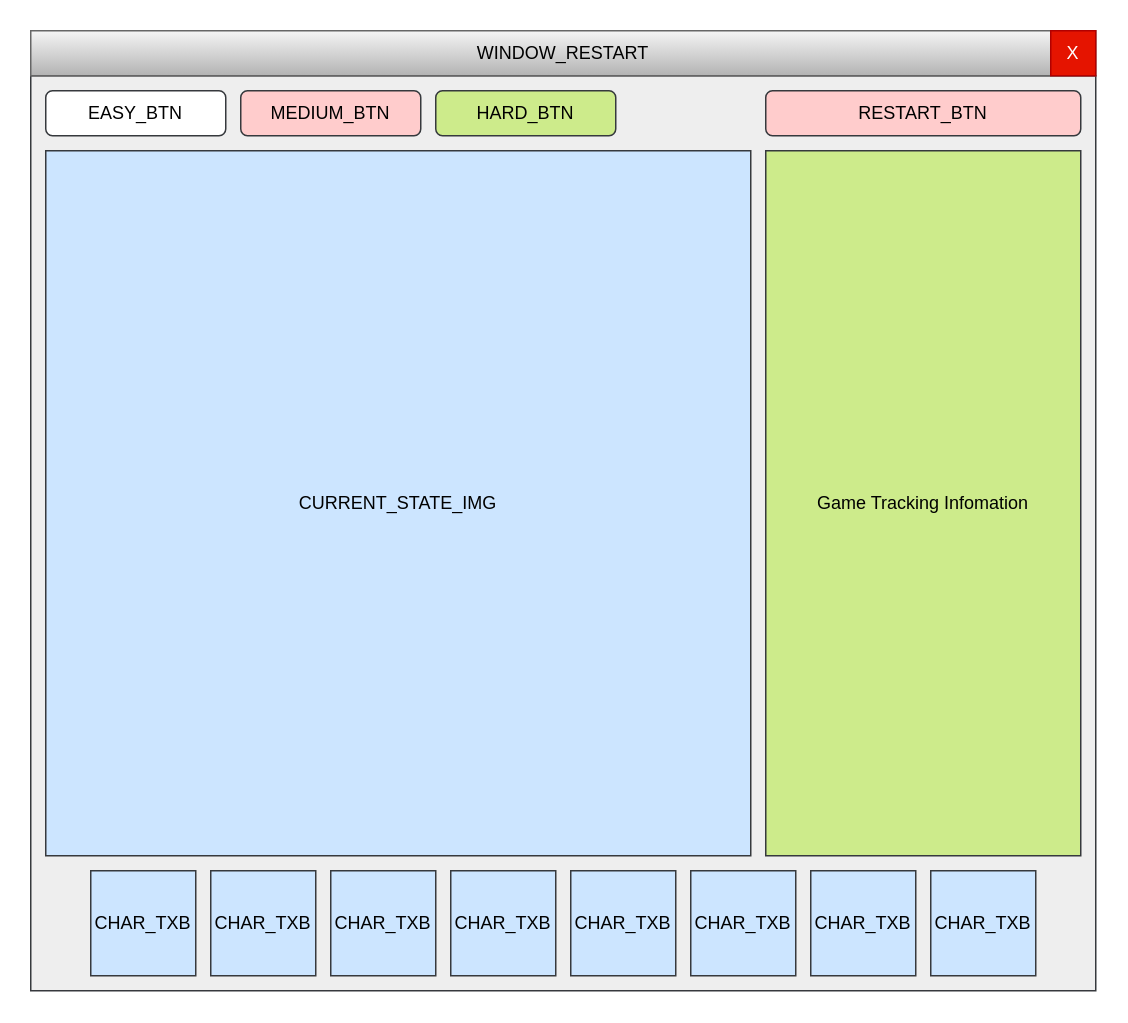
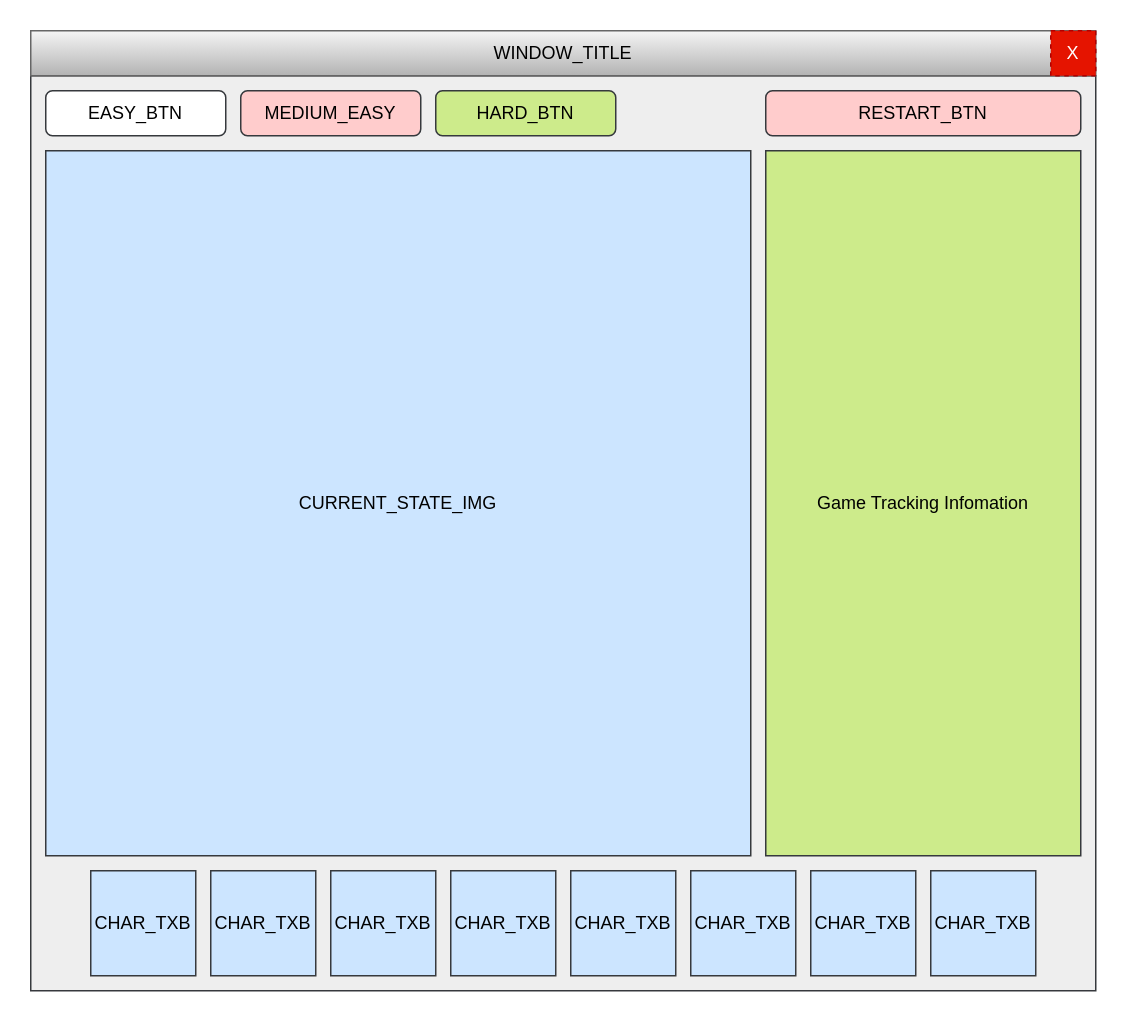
  <mxCell id="0" />
  <mxCell id="1" parent="0" />
  <mxCell id="2" value="" style="rounded=0;whiteSpace=wrap;html=1;fillColor=#eeeeee;strokeColor=#36393d;" parent="1" vertex="1"><mxGeometry x="20" y="50" width="710" height="610" as="geometry" /></mxCell>
  <mxCell id="3" value="EASY_BTN" style="rounded=1;whiteSpace=wrap;html=1;fillColor=#ffffff;strokeColor=#36393d;" parent="1" vertex="1"><mxGeometry x="30" y="60" width="120" height="30" as="geometry" /></mxCell>
  <mxCell id="4" value="Game Tracking Infomation" style="rounded=0;whiteSpace=wrap;html=1;fillColor=#cdeb8b;strokeColor=#36393d;" parent="1" vertex="1"><mxGeometry x="510" y="100" width="210" height="470" as="geometry" /></mxCell>
- <mxCell id="5" value="&lt;div align=&quot;center&quot;&gt;WINDOW_RESTART&lt;/div&gt;" style="rounded=0;whiteSpace=wrap;html=1;align=center;gradientColor=#b3b3b3;fillColor=#f5f5f5;strokeColor=#666666;" parent="1" vertex="1"><mxGeometry x="20" y="20" width="710" height="30" as="geometry" /></mxCell>
- <mxCell id="6" value="X" style="rounded=0;whiteSpace=wrap;html=1;fillColor=#e51400;strokeColor=#B20000;fontColor=#ffffff;" parent="1" vertex="1"><mxGeometry x="700" y="20" width="30" height="30" as="geometry" /></mxCell>
- <mxCell id="7" value="MEDIUM_BTN" style="rounded=1;whiteSpace=wrap;html=1;fillColor=#ffcccc;strokeColor=#36393d;" vertex="1" parent="1"><mxGeometry x="160" y="60" width="120" height="30" as="geometry" /></mxCell>
+ <mxCell id="5" value="&lt;div align=&quot;center&quot;&gt;WINDOW_TITLE&lt;/div&gt;" style="rounded=0;whiteSpace=wrap;html=1;align=center;gradientColor=#b3b3b3;fillColor=#f5f5f5;strokeColor=#666666;" parent="1" vertex="1"><mxGeometry x="20" y="20" width="710" height="30" as="geometry" /></mxCell>
+ <mxCell id="6" value="X" style="rounded=0;whiteSpace=wrap;html=1;fillColor=#e51400;strokeColor=#B20000;fontColor=#ffffff;dashed=1;" parent="1" vertex="1"><mxGeometry x="700" y="20" width="30" height="30" as="geometry" /></mxCell>
+ <mxCell id="7" value="MEDIUM_EASY" style="rounded=1;whiteSpace=wrap;html=1;fillColor=#ffcccc;strokeColor=#36393d;" vertex="1" parent="1"><mxGeometry x="160" y="60" width="120" height="30" as="geometry" /></mxCell>
  <mxCell id="8" value="HARD_BTN" style="rounded=1;whiteSpace=wrap;html=1;fillColor=#cdeb8b;strokeColor=#36393d;" vertex="1" parent="1"><mxGeometry x="290" y="60" width="120" height="30" as="geometry" /></mxCell>
  <mxCell id="9" value="RESTART_BTN" style="rounded=1;whiteSpace=wrap;html=1;fillColor=#ffcccc;strokeColor=#36393d;" vertex="1" parent="1"><mxGeometry x="510" y="60" width="210" height="30" as="geometry" /></mxCell>
  <mxCell id="10" value="CURRENT_STATE_IMG" style="rounded=0;whiteSpace=wrap;html=1;fillColor=#cce5ff;strokeColor=#36393d;" vertex="1" parent="1"><mxGeometry x="30" y="100" width="470" height="470" as="geometry" /></mxCell>
  <mxCell id="11" value="CHAR_TXB" style="whiteSpace=wrap;html=1;aspect=fixed;fillColor=#cce5ff;strokeColor=#36393d;" vertex="1" parent="1"><mxGeometry x="60" y="580" width="70" height="70" as="geometry" /></mxCell>
  <mxCell id="12" value="CHAR_TXB" style="whiteSpace=wrap;html=1;aspect=fixed;fillColor=#cce5ff;strokeColor=#36393d;" vertex="1" parent="1"><mxGeometry x="140" y="580" width="70" height="70" as="geometry" /></mxCell>
  <mxCell id="13" value="CHAR_TXB" style="whiteSpace=wrap;html=1;aspect=fixed;fillColor=#cce5ff;strokeColor=#36393d;" vertex="1" parent="1"><mxGeometry x="220" y="580" width="70" height="70" as="geometry" /></mxCell>
  <mxCell id="14" value="CHAR_TXB" style="whiteSpace=wrap;html=1;aspect=fixed;fillColor=#cce5ff;strokeColor=#36393d;" vertex="1" parent="1"><mxGeometry x="300" y="580" width="70" height="70" as="geometry" /></mxCell>
  <mxCell id="15" value="CHAR_TXB" style="whiteSpace=wrap;html=1;aspect=fixed;fillColor=#cce5ff;strokeColor=#36393d;" vertex="1" parent="1"><mxGeometry x="380" y="580" width="70" height="70" as="geometry" /></mxCell>
  <mxCell id="16" value="CHAR_TXB" style="whiteSpace=wrap;html=1;aspect=fixed;fillColor=#cce5ff;strokeColor=#36393d;" vertex="1" parent="1"><mxGeometry x="460" y="580" width="70" height="70" as="geometry" /></mxCell>
  <mxCell id="17" value="CHAR_TXB" style="whiteSpace=wrap;html=1;aspect=fixed;fillColor=#cce5ff;strokeColor=#36393d;" vertex="1" parent="1"><mxGeometry x="540" y="580" width="70" height="70" as="geometry" /></mxCell>
  <mxCell id="18" value="CHAR_TXB" style="whiteSpace=wrap;html=1;aspect=fixed;fillColor=#cce5ff;strokeColor=#36393d;" vertex="1" parent="1"><mxGeometry x="620" y="580" width="70" height="70" as="geometry" /></mxCell>
